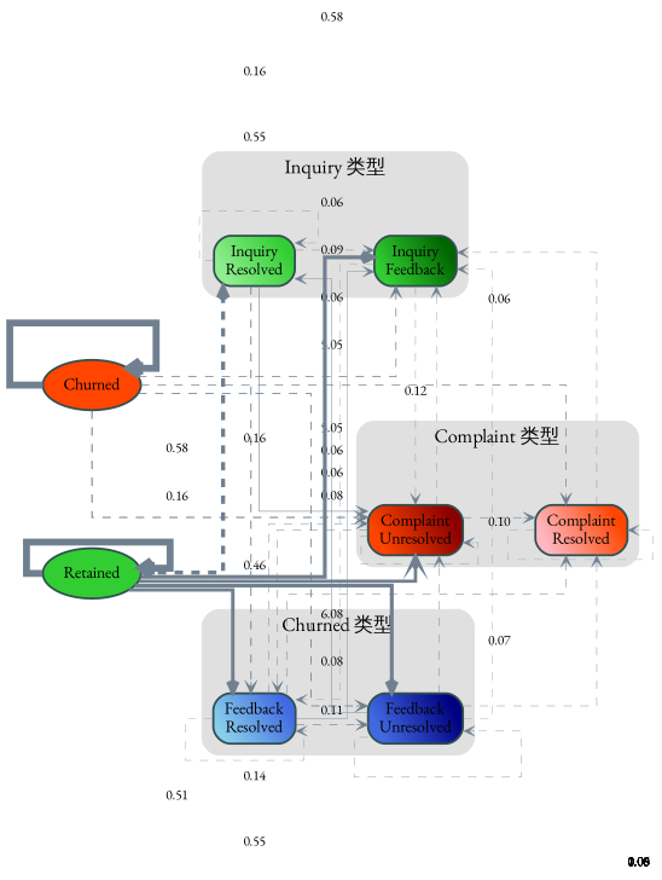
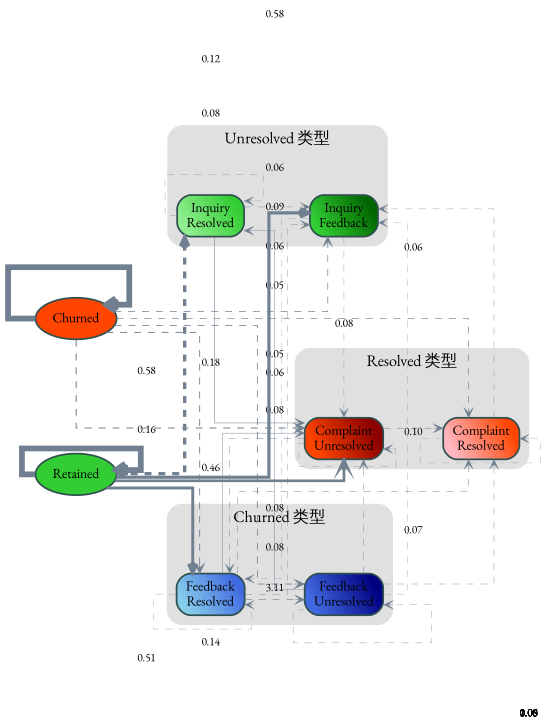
  digraph {
    bgcolor=white
    compound=true
    fontname="EB Garamond"
    rankdir=LR
    splines=ortho
    node [color="#2F4F4F" fontname="EB Garamond" fontsize=12 gradientangle=45 penwidth=1.5 shape=box style="filled,rounded"]
    edge [arrowhead=vee arrowsize=0.8 color="#708090" fontname="EB Garamond" fontsize=10 penwidth=0.3237410071942446 style=dashed]
    n1 [fillcolor="#90EE90:#32CD32" label="Inquiry\nResolved"]
    n2 [fillcolor="#32CD32:#006400" label="Inquiry\nFeedback"]
    n3 [fillcolor="#87CEEB:#4169E1" label="Feedback\nResolved"]
    n4 [fillcolor="#4169E1:#000080" label="Feedback\nUnresolved"]
    n5 [fillcolor="#FFB6C1:#FF4500" label="Complaint\nResolved"]
    n6 [fillcolor="#FF4500:#8B0000" label="Complaint\nUnresolved"]
    n7 [fillcolor="#32CD32" label=Retained shape=ellipse style=filled gradientangle=""]
    n8 [fillcolor="#FF4500" label=Churned shape=ellipse style=filled gradientangle=""]
    subgraph cluster_1 {
      bgcolor="#F8F8F8"
      color="#E0E0E0"
      fontsize=14
-     label="Inquiry 类型"
+     label="Unresolved 类型"
      style="rounded,filled"
      n1
      n2
    }
    subgraph cluster_2 {
      bgcolor="#F8F8F8"
      color="#E0E0E0"
      fontsize=14
      label="Churned 类型"
      style="rounded,filled"
      n3
      n4
    }
    subgraph cluster_3 {
      bgcolor="#F8F8F8"
      color="#E0E0E0"
      fontsize=14
-     label="Complaint 类型"
+     label="Resolved 类型"
      style="rounded,filled"
      n5
      n6
    }
    n1 -> n1 [label=0.05 penwidth=0.2694610778443114]
    n1 -> n2 [label=0.06]
    n1 -> n6 [label=0.09 penwidth=0.4748603351955307 style=solid]
-   n2 -> n3 [label=5.05 penwidth=0.2512562814070352]
+   n2 -> n3 [label=0.05 penwidth=0.2512562814070352]
    n2 -> n6 [label=0.06 penwidth=0.30726256983240224]
-   n3 -> n2 [label=0.06 style=solid]
+   n3 -> n2 [label=0.06]
    n3 -> n3 [label=0.06 penwidth=0.2763819095477387]
-   n3 -> n4 [label=0.11 penwidth=0.5279503105590062]
-   n3 -> n5 [label=0.12 penwidth=0.41666666666666663]
-   n3 -> n6 [label=0.08 penwidth=0.3910614525139665]
+   n3 -> n4 [label=3.11 penwidth=0.5279503105590062]
+   n3 -> n5 [label=0.08 penwidth=0.41666666666666663]
+   n3 -> n6 [label=0.08 penwidth=0.3910614525139665 style=solid]
    n4 -> n1 [label=0.08 penwidth=0.38922155688622756 style=solid]
-   n4 -> n2 [label=5.05 penwidth=0.2517985611510791]
+   n4 -> n2 [label=0.05 penwidth=0.2517985611510791]
    n4 -> n4 [label=0.06 penwidth=0.3105590062111801]
    n4 -> n5 [label=0.07 penwidth=0.35256410256410253]
    n4 -> n6 [label=0.08 penwidth=0.37688442211055273]
    n5 -> n2 [label=0.06]
    n5 -> n5 [label=0.05 penwidth=0.2564102564102564]
-   n6 -> n2 [label=0.06 penwidth=0.28776978417266186]
-   n6 -> n3 [label=6.08 penwidth=0.4020100502512563]
+   n6 -> n3 [label=0.08 penwidth=0.4020100502512563]
    n6 -> n5 [label=0.10 penwidth=0.4807692307692308]
    n6 -> n6 [label=0.06 penwidth=0.30726256983240224]
    n7 -> n1 [label=0.58 penwidth=2.904191616766467]
-   n7 -> n2 [label=0.55 penwidth=2.733812949640288 style=solid]
+   n7 -> n2 [label=0.08 penwidth=2.733812949640288 style=solid]
    n7 -> n3 [label=0.51 penwidth=2.537688442211055 style=solid]
-   n7 -> n4 [label=0.55 penwidth=2.7329192546583854 style=solid]
    n7 -> n6 [label=0.46 penwidth=2.3184357541899443 style=solid]
    n7 -> n7 [label=1.00 penwidth=5.0 style=solid]
-   n8 -> n2 [label=0.16 penwidth=0.6115107913669064]
-   n1 -> n3 [label=0.16 penwidth=0.7788944723618091]
+   n8 -> n2 [label=0.12 penwidth=0.6115107913669064]
+   n8 -> n3 [label=0.16 penwidth=0.7788944723618091]
    n8 -> n4 [label=0.14 penwidth=0.7142857142857142]
    n8 -> n5 [label=0.58 penwidth=0.576923076923077]
-   n8 -> n6 [label=0.16 penwidth=0.893854748603352]
+   n8 -> n6 [label=0.18 penwidth=0.893854748603352]
    n8 -> n8 [label=1.00 penwidth=5.0 style=solid]
  }
